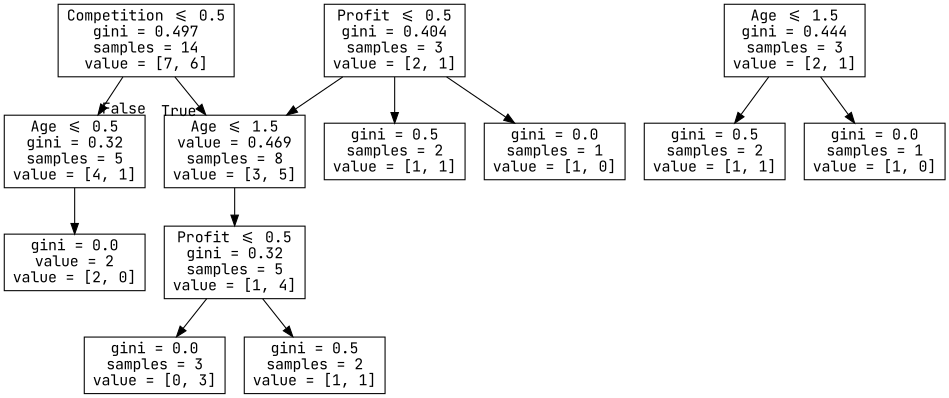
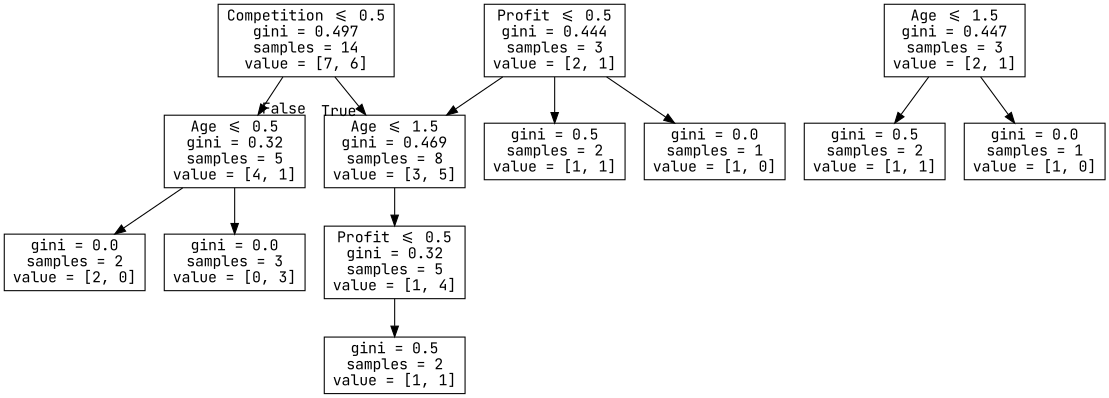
  digraph {
    fontname="JetBrains Mono"
    node [fontname="JetBrains Mono" shape=box]
    edge [fontname="JetBrains Mono"]
    n1 [label="Competition <= 0.5\ngini = 0.497\nsamples = 14\nvalue = [7, 6]"]
-   n2 [label="Age <= 1.5\nvalue = 0.469\nsamples = 8\nvalue = [3, 5]"]
+   n2 [label="Age <= 1.5\ngini = 0.469\nsamples = 8\nvalue = [3, 5]"]
    n3 [label="Age <= 0.5\ngini = 0.32\nsamples = 5\nvalue = [4, 1]"]
    n4 [label="Profit <= 0.5\ngini = 0.32\nsamples = 5\nvalue = [1, 4]"]
-   n5 [label="gini = 0.0\nvalue = 2\nvalue = [2, 0]"]
+   n5 [label="gini = 0.0\nsamples = 2\nvalue = [2, 0]"]
    n6 [label="gini = 0.0\nsamples = 3\nvalue = [0, 3]"]
    n7 [label="gini = 0.5\nsamples = 2\nvalue = [1, 1]"]
-   n8 [label="Profit <= 0.5\ngini = 0.404\nsamples = 3\nvalue = [2, 1]"]
+   n8 [label="Profit <= 0.5\ngini = 0.444\nsamples = 3\nvalue = [2, 1]"]
    n9 [label="gini = 0.5\nsamples = 2\nvalue = [1, 1]"]
    n10 [label="gini = 0.0\nsamples = 1\nvalue = [1, 0]"]
-   n11 [label="Age <= 1.5\ngini = 0.444\nsamples = 3\nvalue = [2, 1]"]
+   n11 [label="Age <= 1.5\ngini = 0.447\nsamples = 3\nvalue = [2, 1]"]
    n12 [label="gini = 0.5\nsamples = 2\nvalue = [1, 1]"]
    n13 [label="gini = 0.0\nsamples = 1\nvalue = [1, 0]"]
    n1 -> n2 [headlabel=True labelangle=45 labeldistance=2.5]
    n1 -> n3 [headlabel=False labelangle=-45 labeldistance=2.5]
    n2 -> n4
    n3 -> n5
-   n4 -> n6
+   n3 -> n6
    n4 -> n7
    n8 -> n2
    n8 -> n9
    n8 -> n10
    n11 -> n12
    n11 -> n13
  }
